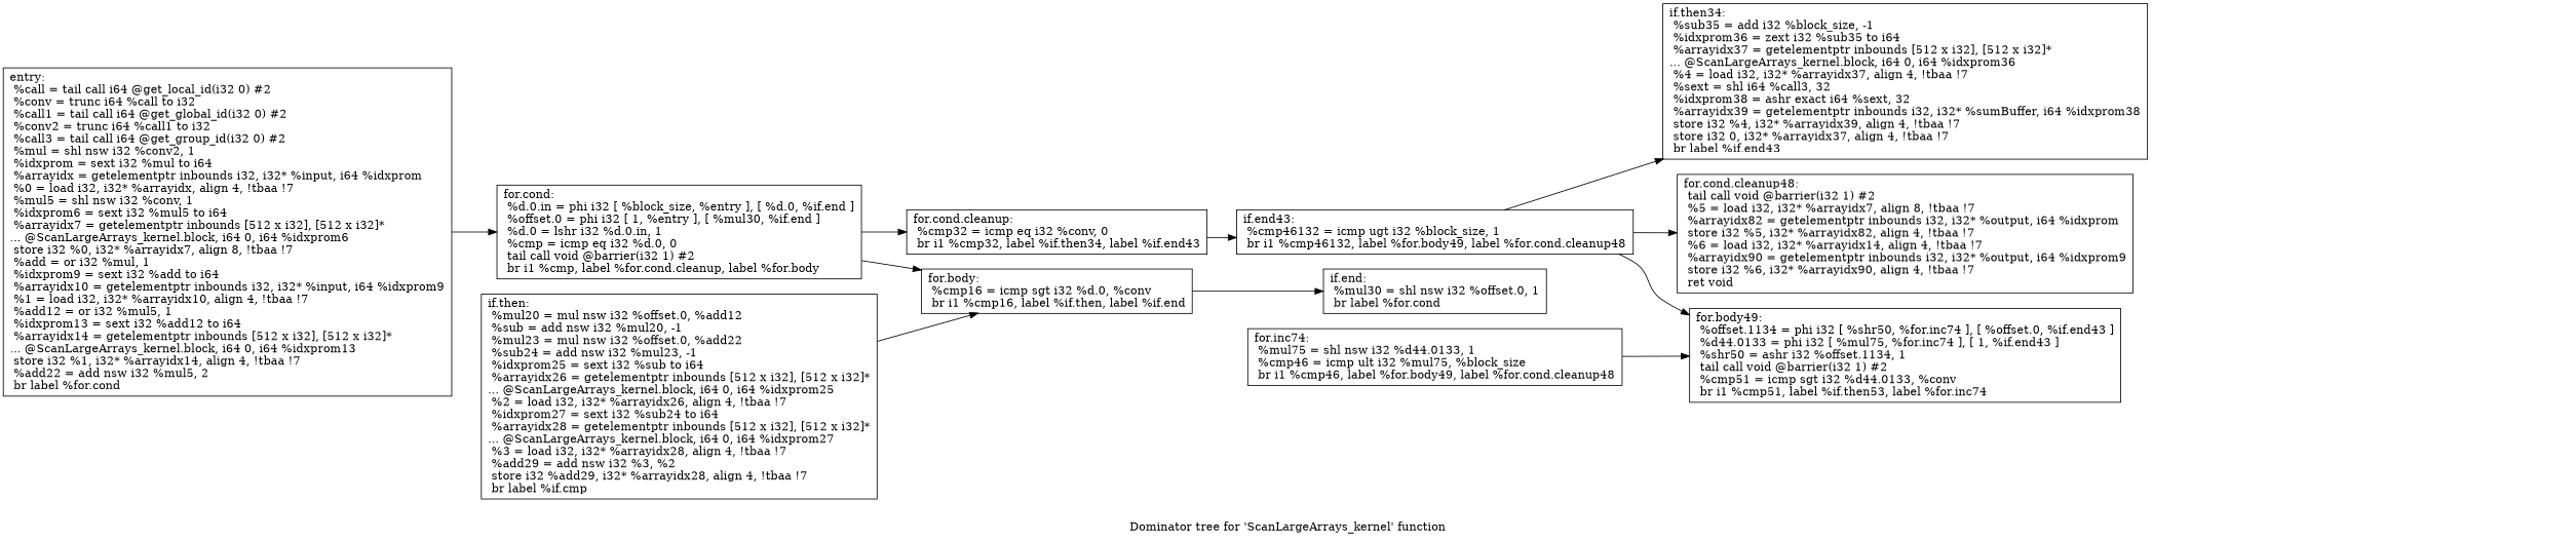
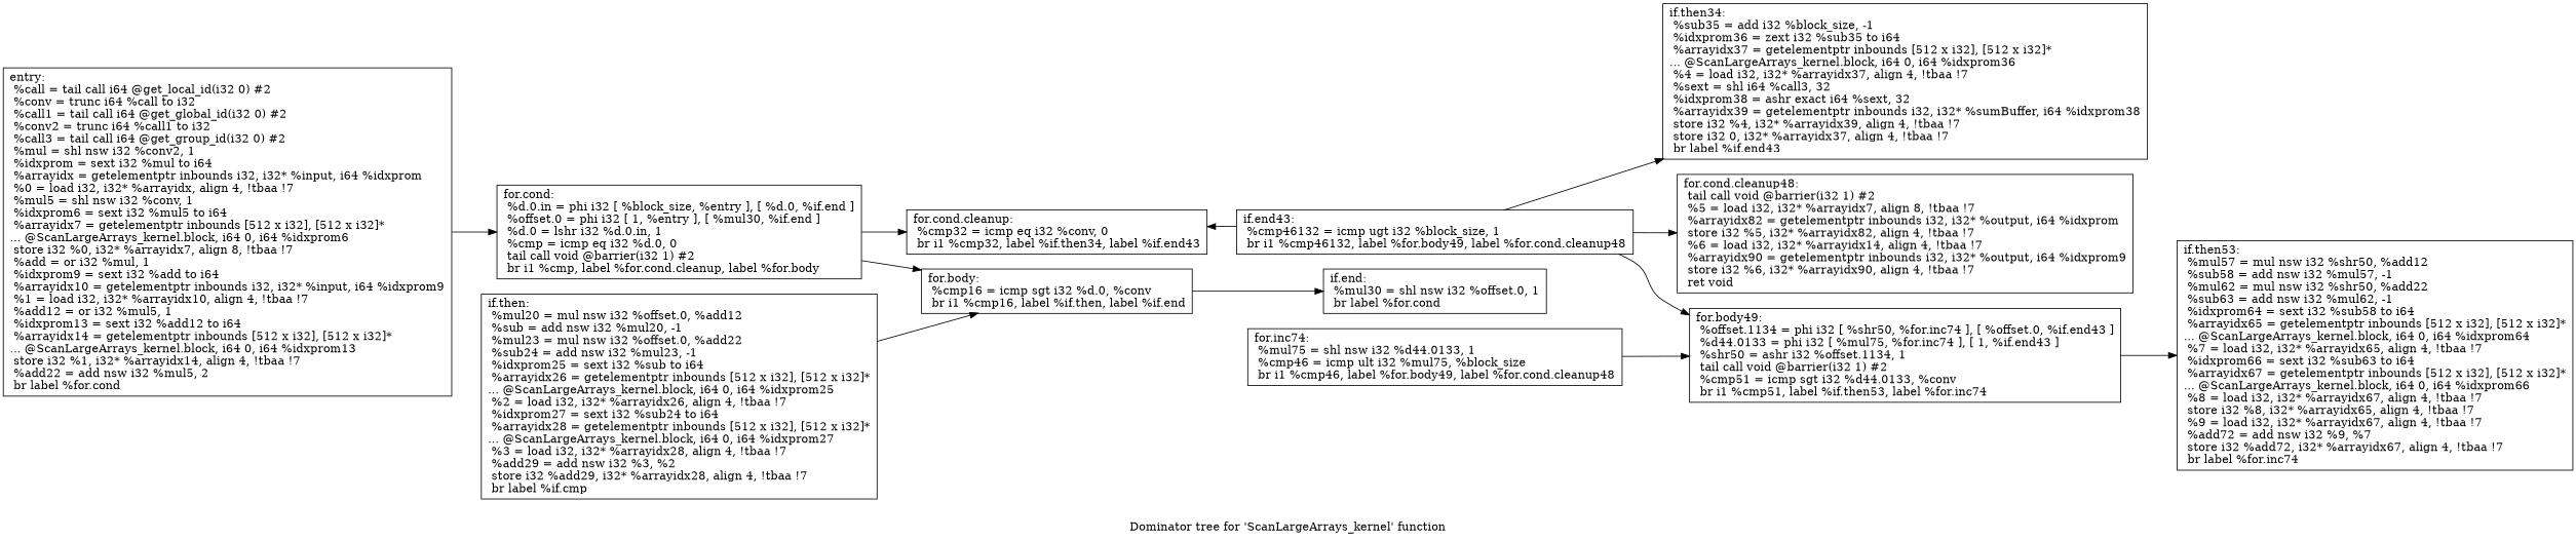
  digraph {
    label="Dominator tree for 'ScanLargeArrays_kernel' function"
    rankdir=LR
    node [shape=record]
    n1 [label="{entry:\l  %call = tail call i64 @get_local_id(i32 0) #2\l  %conv = trunc i64 %call to i32\l  %call1 = tail call i64 @get_global_id(i32 0) #2\l  %conv2 = trunc i64 %call1 to i32\l  %call3 = tail call i64 @get_group_id(i32 0) #2\l  %mul = shl nsw i32 %conv2, 1\l  %idxprom = sext i32 %mul to i64\l  %arrayidx = getelementptr inbounds i32, i32* %input, i64 %idxprom\l  %0 = load i32, i32* %arrayidx, align 4, !tbaa !7\l  %mul5 = shl nsw i32 %conv, 1\l  %idxprom6 = sext i32 %mul5 to i64\l  %arrayidx7 = getelementptr inbounds [512 x i32], [512 x i32]*\l... @ScanLargeArrays_kernel.block, i64 0, i64 %idxprom6\l  store i32 %0, i32* %arrayidx7, align 8, !tbaa !7\l  %add = or i32 %mul, 1\l  %idxprom9 = sext i32 %add to i64\l  %arrayidx10 = getelementptr inbounds i32, i32* %input, i64 %idxprom9\l  %1 = load i32, i32* %arrayidx10, align 4, !tbaa !7\l  %add12 = or i32 %mul5, 1\l  %idxprom13 = sext i32 %add12 to i64\l  %arrayidx14 = getelementptr inbounds [512 x i32], [512 x i32]*\l... @ScanLargeArrays_kernel.block, i64 0, i64 %idxprom13\l  store i32 %1, i32* %arrayidx14, align 4, !tbaa !7\l  %add22 = add nsw i32 %mul5, 2\l  br label %for.cond\l}"]
    n2 [label="{for.cond:                                         \l  %d.0.in = phi i32 [ %block_size, %entry ], [ %d.0, %if.end ]\l  %offset.0 = phi i32 [ 1, %entry ], [ %mul30, %if.end ]\l  %d.0 = lshr i32 %d.0.in, 1\l  %cmp = icmp eq i32 %d.0, 0\l  tail call void @barrier(i32 1) #2\l  br i1 %cmp, label %for.cond.cleanup, label %for.body\l}"]
    n3 [label="{for.cond.cleanup:                                 \l  %cmp32 = icmp eq i32 %conv, 0\l  br i1 %cmp32, label %if.then34, label %if.end43\l}"]
    n4 [label="{for.body:                                         \l  %cmp16 = icmp sgt i32 %d.0, %conv\l  br i1 %cmp16, label %if.then, label %if.end\l}"]
    n5 [label="{if.end43:                                         \l  %cmp46132 = icmp ugt i32 %block_size, 1\l  br i1 %cmp46132, label %for.body49, label %for.cond.cleanup48\l}"]
    n6 [label="{if.end:                                           \l  %mul30 = shl nsw i32 %offset.0, 1\l  br label %for.cond\l}"]
    n7 [label="{if.then34:                                        \l  %sub35 = add i32 %block_size, -1\l  %idxprom36 = zext i32 %sub35 to i64\l  %arrayidx37 = getelementptr inbounds [512 x i32], [512 x i32]*\l... @ScanLargeArrays_kernel.block, i64 0, i64 %idxprom36\l  %4 = load i32, i32* %arrayidx37, align 4, !tbaa !7\l  %sext = shl i64 %call3, 32\l  %idxprom38 = ashr exact i64 %sext, 32\l  %arrayidx39 = getelementptr inbounds i32, i32* %sumBuffer, i64 %idxprom38\l  store i32 %4, i32* %arrayidx39, align 4, !tbaa !7\l  store i32 0, i32* %arrayidx37, align 4, !tbaa !7\l  br label %if.end43\l}"]
    n8 [label="{for.body49:                                       \l  %offset.1134 = phi i32 [ %shr50, %for.inc74 ], [ %offset.0, %if.end43 ]\l  %d44.0133 = phi i32 [ %mul75, %for.inc74 ], [ 1, %if.end43 ]\l  %shr50 = ashr i32 %offset.1134, 1\l  tail call void @barrier(i32 1) #2\l  %cmp51 = icmp sgt i32 %d44.0133, %conv\l  br i1 %cmp51, label %if.then53, label %for.inc74\l}"]
    n9 [label="{for.cond.cleanup48:                               \l  tail call void @barrier(i32 1) #2\l  %5 = load i32, i32* %arrayidx7, align 8, !tbaa !7\l  %arrayidx82 = getelementptr inbounds i32, i32* %output, i64 %idxprom\l  store i32 %5, i32* %arrayidx82, align 4, !tbaa !7\l  %6 = load i32, i32* %arrayidx14, align 4, !tbaa !7\l  %arrayidx90 = getelementptr inbounds i32, i32* %output, i64 %idxprom9\l  store i32 %6, i32* %arrayidx90, align 4, !tbaa !7\l  ret void\l}"]
    n10 [label="{if.then:                                          \l  %mul20 = mul nsw i32 %offset.0, %add12\l  %sub = add nsw i32 %mul20, -1\l  %mul23 = mul nsw i32 %offset.0, %add22\l  %sub24 = add nsw i32 %mul23, -1\l  %idxprom25 = sext i32 %sub to i64\l  %arrayidx26 = getelementptr inbounds [512 x i32], [512 x i32]*\l... @ScanLargeArrays_kernel.block, i64 0, i64 %idxprom25\l  %2 = load i32, i32* %arrayidx26, align 4, !tbaa !7\l  %idxprom27 = sext i32 %sub24 to i64\l  %arrayidx28 = getelementptr inbounds [512 x i32], [512 x i32]*\l... @ScanLargeArrays_kernel.block, i64 0, i64 %idxprom27\l  %3 = load i32, i32* %arrayidx28, align 4, !tbaa !7\l  %add29 = add nsw i32 %3, %2\l  store i32 %add29, i32* %arrayidx28, align 4, !tbaa !7\l  br label %if.cmp\l}"]
+   n11 [label="{if.then53:                                        \l  %mul57 = mul nsw i32 %shr50, %add12\l  %sub58 = add nsw i32 %mul57, -1\l  %mul62 = mul nsw i32 %shr50, %add22\l  %sub63 = add nsw i32 %mul62, -1\l  %idxprom64 = sext i32 %sub58 to i64\l  %arrayidx65 = getelementptr inbounds [512 x i32], [512 x i32]*\l... @ScanLargeArrays_kernel.block, i64 0, i64 %idxprom64\l  %7 = load i32, i32* %arrayidx65, align 4, !tbaa !7\l  %idxprom66 = sext i32 %sub63 to i64\l  %arrayidx67 = getelementptr inbounds [512 x i32], [512 x i32]*\l... @ScanLargeArrays_kernel.block, i64 0, i64 %idxprom66\l  %8 = load i32, i32* %arrayidx67, align 4, !tbaa !7\l  store i32 %8, i32* %arrayidx65, align 4, !tbaa !7\l  %9 = load i32, i32* %arrayidx67, align 4, !tbaa !7\l  %add72 = add nsw i32 %9, %7\l  store i32 %add72, i32* %arrayidx67, align 4, !tbaa !7\l  br label %for.inc74\l}"]
    n12 [label="{for.inc74:                                        \l  %mul75 = shl nsw i32 %d44.0133, 1\l  %cmp46 = icmp ult i32 %mul75, %block_size\l  br i1 %cmp46, label %for.body49, label %for.cond.cleanup48\l}"]
    n1 -> n2
    n2 -> n3
    n2 -> n4
-   n3 -> n5
+   n5 -> n3
    n4 -> n6
    n5 -> n7
    n5 -> n8
    n5 -> n9
+   n8 -> n11
    n10 -> n4
    n12 -> n8
  }
